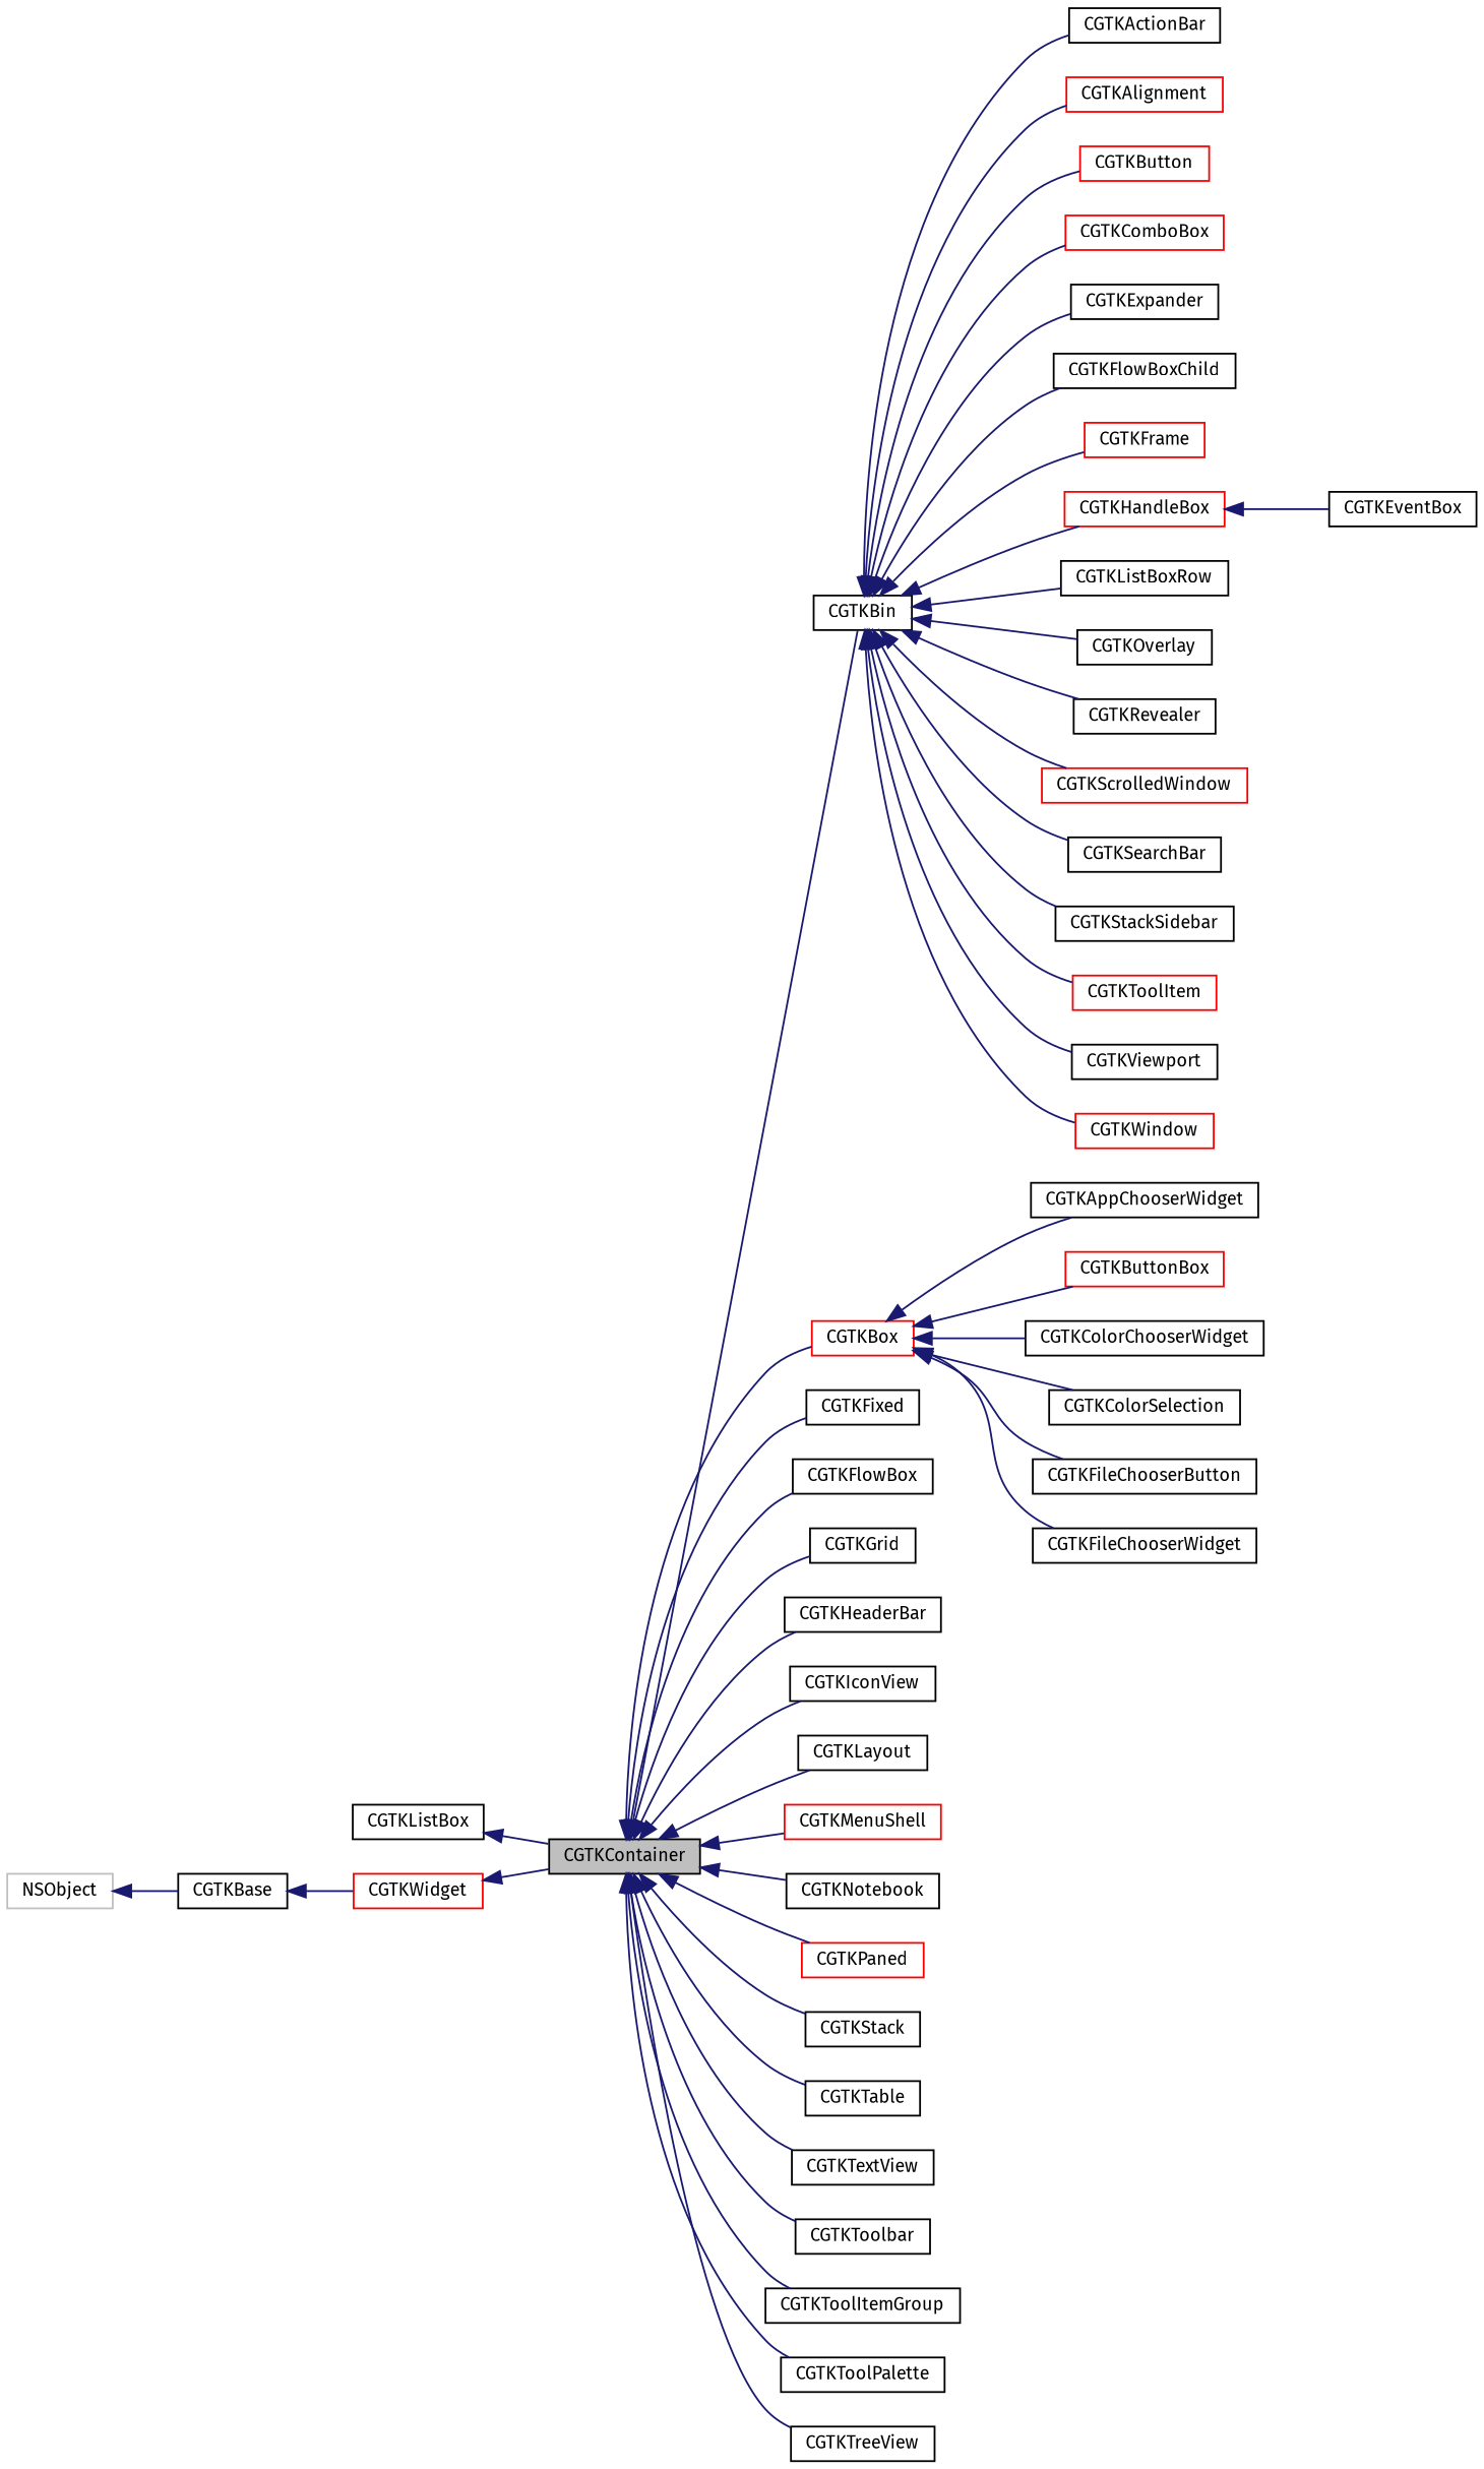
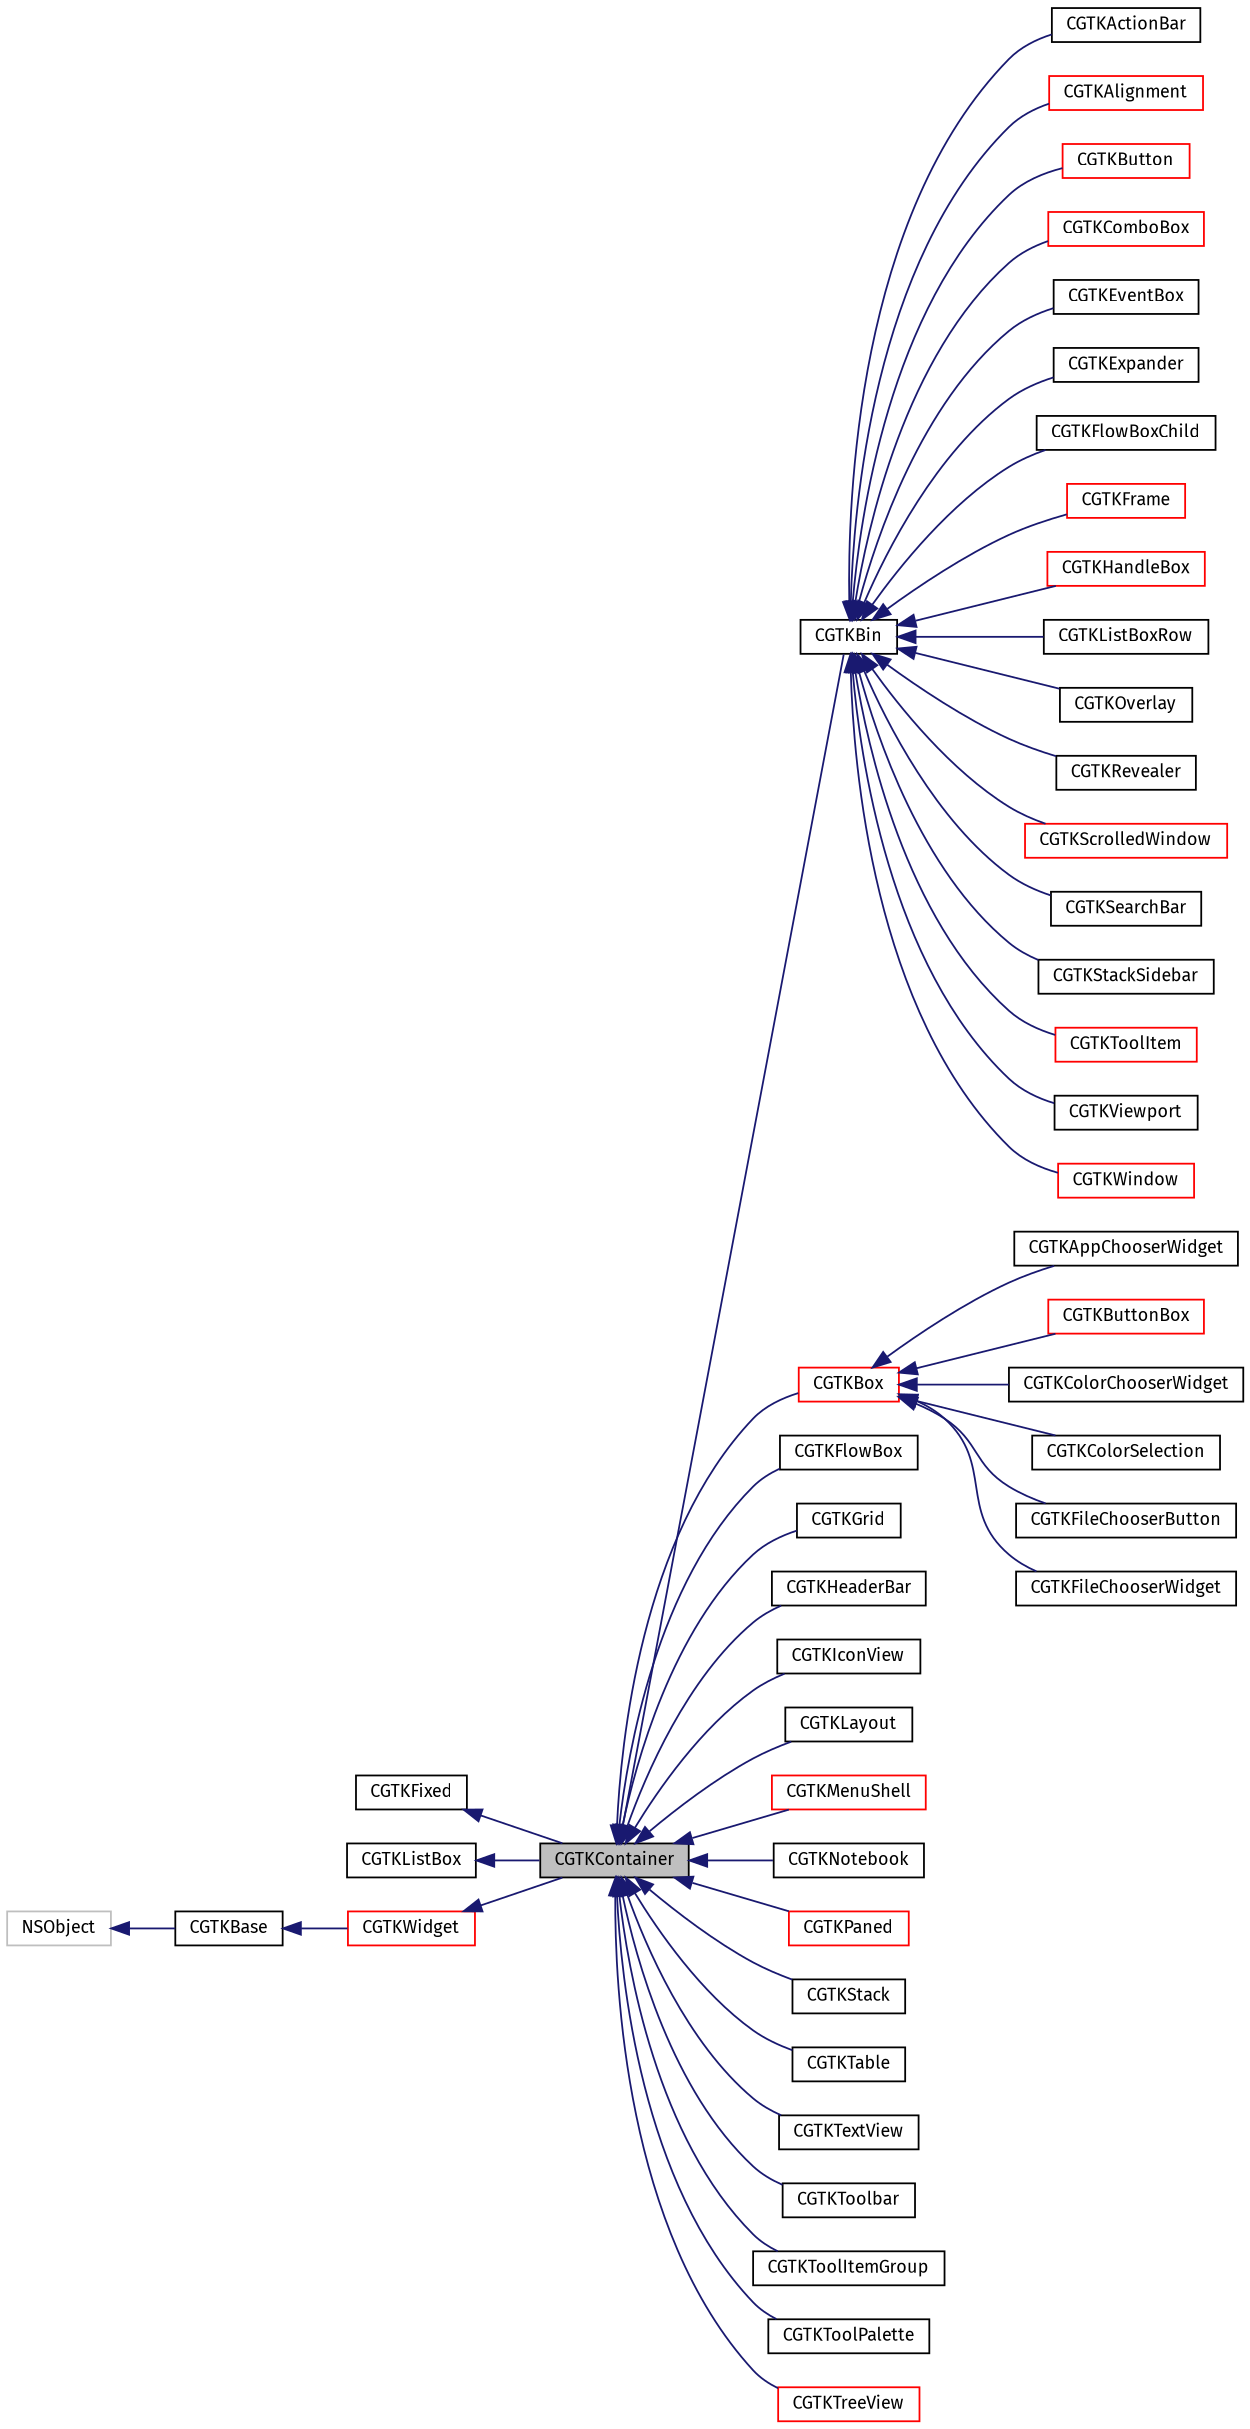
  digraph {
    fontname="Fira Sans"
    rankdir=LR
    node [color=black fillcolor=white fontname="Fira Sans" fontsize=10 shape=record style=filled]
    edge [color=midnightblue dir=back fontname="Fira Sans" fontsize=10 labelfontname=Helvetica labelfontsize=10 style=solid]
    n1 [fillcolor=grey75 fontcolor=black height=0.2 label=CGTKContainer width=0.4]
    n2 [height=0.2 label=CGTKBin width=0.4]
    n3 [color=red height=0.2 label=CGTKBox width=0.4]
    n4 [height=0.2 label=CGTKFixed width=0.4]
    n5 [height=0.2 label=CGTKFlowBox width=0.4]
    n6 [height=0.2 label=CGTKGrid width=0.4]
    n7 [height=0.2 label=CGTKHeaderBar width=0.4]
    n8 [height=0.2 label=CGTKIconView width=0.4]
    n9 [height=0.2 label=CGTKLayout width=0.4]
    n10 [color=red height=0.2 label=CGTKMenuShell width=0.4]
    n11 [height=0.2 label=CGTKNotebook width=0.4]
    n12 [color=red height=0.2 label=CGTKPaned width=0.4]
    n13 [height=0.2 label=CGTKStack width=0.4]
    n14 [height=0.2 label=CGTKTable width=0.4]
    n15 [height=0.2 label=CGTKTextView width=0.4]
    n16 [height=0.2 label=CGTKToolbar width=0.4]
    n17 [height=0.2 label=CGTKToolItemGroup width=0.4]
    n18 [height=0.2 label=CGTKToolPalette width=0.4]
-   n19 [height=0.2 label=CGTKTreeView width=0.4]
+   n19 [color=red height=0.2 label=CGTKTreeView width=0.4]
    n20 [height=0.2 label=CGTKActionBar width=0.4]
    n21 [color=red height=0.2 label=CGTKAlignment width=0.4]
    n22 [color=red height=0.2 label=CGTKButton width=0.4]
    n23 [color=red height=0.2 label=CGTKComboBox width=0.4]
    n24 [height=0.2 label=CGTKEventBox width=0.4]
    n25 [height=0.2 label=CGTKExpander width=0.4]
    n26 [height=0.2 label=CGTKFlowBoxChild width=0.4]
    n27 [color=red height=0.2 label=CGTKFrame width=0.4]
    n28 [color=red height=0.2 label=CGTKHandleBox width=0.4]
    n29 [height=0.2 label=CGTKListBoxRow width=0.4]
    n30 [height=0.2 label=CGTKOverlay width=0.4]
    n31 [height=0.2 label=CGTKRevealer width=0.4]
    n32 [color=red height=0.2 label=CGTKScrolledWindow width=0.4]
    n33 [height=0.2 label=CGTKSearchBar width=0.4]
    n34 [height=0.2 label=CGTKStackSidebar width=0.4]
    n35 [color=red height=0.2 label=CGTKToolItem width=0.4]
    n36 [height=0.2 label=CGTKViewport width=0.4]
    n37 [color=red height=0.2 label=CGTKWindow width=0.4]
    n38 [height=0.2 label=CGTKAppChooserWidget width=0.4]
    n39 [color=red height=0.2 label=CGTKButtonBox width=0.4]
    n40 [height=0.2 label=CGTKColorChooserWidget width=0.4]
    n41 [height=0.2 label=CGTKColorSelection width=0.4]
    n42 [height=0.2 label=CGTKFileChooserButton width=0.4]
    n43 [height=0.2 label=CGTKFileChooserWidget width=0.4]
    n44 [height=0.2 label=CGTKListBox width=0.4]
    n45 [color=red height=0.2 label=CGTKWidget width=0.4]
    n46 [height=0.2 label=CGTKBase width=0.4]
    n47 [color=grey75 height=0.2 label=NSObject width=0.4]
    n1 -> n2
    n1 -> n3
-   n1 -> n4
+   n4 -> n1
    n1 -> n5
    n1 -> n6
    n1 -> n7
    n1 -> n8
    n1 -> n9
    n1 -> n10
    n1 -> n11
    n1 -> n12
    n1 -> n13
    n1 -> n14
    n1 -> n15
    n1 -> n16
    n1 -> n17
    n1 -> n18
    n1 -> n19
    n2 -> n20
    n2 -> n21
    n2 -> n22
    n2 -> n23
-   n28 -> n24
+   n2 -> n24
    n2 -> n25
    n2 -> n26
    n2 -> n27
    n2 -> n28
    n2 -> n29
    n2 -> n30
    n2 -> n31
    n2 -> n32
    n2 -> n33
    n2 -> n34
    n2 -> n35
    n2 -> n36
    n2 -> n37
    n3 -> n38
    n3 -> n39
    n3 -> n40
    n3 -> n41
    n3 -> n42
    n3 -> n43
    n44 -> n1
    n45 -> n1
    n46 -> n45
    n47 -> n46
  }
